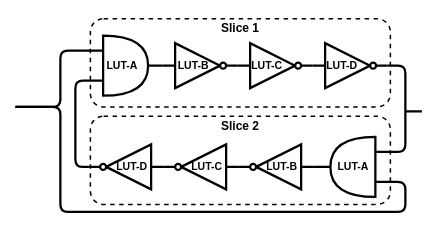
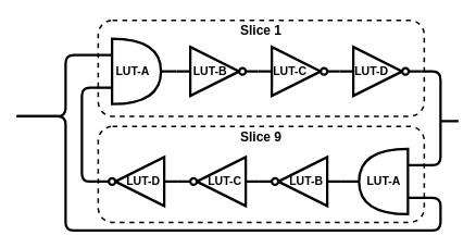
  <mxCell id="0" />
  <mxCell id="1" parent="0" />
  <mxCell id="2" value="" style="rounded=1;whiteSpace=wrap;html=1;dashed=1;labelBackgroundColor=none;strokeWidth=2;fontSize=16;fillColor=none;" vertex="1" parent="1"><mxGeometry x="120" y="24.5" width="400" height="117.5" as="geometry" /></mxCell>
  <mxCell id="3" value="" style="shape=or;whiteSpace=wrap;html=1;strokeWidth=3;" parent="1" vertex="1"><mxGeometry x="137" y="47" width="60" height="80" as="geometry" /></mxCell>
  <mxCell id="4" value="" style="verticalLabelPosition=bottom;shadow=0;dashed=0;align=center;html=1;verticalAlign=top;shape=mxgraph.electrical.logic_gates.inverter_2;strokeWidth=3;" parent="1" vertex="1"><mxGeometry x="216" y="57" width="100" height="60" as="geometry" /></mxCell>
  <mxCell id="5" style="edgeStyle=none;html=1;endArrow=none;endFill=0;strokeWidth=3;entryX=0;entryY=0.25;entryDx=0;entryDy=0;entryPerimeter=0;" parent="1" target="3" edge="1"><mxGeometry relative="1" as="geometry"><mxPoint x="20" y="142" as="sourcePoint" /><mxPoint x="559" y="227" as="targetPoint" /><Array as="points"><mxPoint x="80" y="142" /><mxPoint x="80" y="67" /></Array></mxGeometry></mxCell>
  <mxCell id="6" value="&lt;font style=&quot;font-size: 14px;&quot;&gt;LUT-A&lt;/font&gt;" style="text;strokeColor=none;fillColor=none;html=1;fontSize=14;fontStyle=1;verticalAlign=middle;align=center;" vertex="1" parent="1"><mxGeometry x="137" y="71.75" width="50" height="30.5" as="geometry" /></mxCell>
  <mxCell id="7" value="&lt;b&gt;&lt;font style=&quot;font-size: 16px;&quot;&gt;Slice 1&lt;/font&gt;&lt;/b&gt;" style="text;html=1;strokeColor=none;fillColor=none;align=center;verticalAlign=middle;whiteSpace=wrap;rounded=0;labelBackgroundColor=none;fontSize=14;" vertex="1" parent="1"><mxGeometry x="290" y="20.5" width="60" height="30" as="geometry" /></mxCell>
  <mxCell id="8" value="" style="shape=or;whiteSpace=wrap;html=1;strokeWidth=3;direction=west;" vertex="1" parent="1"><mxGeometry x="440" y="182" width="60" height="80" as="geometry" /></mxCell>
  <mxCell id="9" value="" style="verticalLabelPosition=bottom;shadow=0;dashed=0;align=center;html=1;verticalAlign=top;shape=mxgraph.electrical.logic_gates.inverter_2;strokeWidth=3;" vertex="1" parent="1"><mxGeometry x="316" y="57" width="100" height="60" as="geometry" /></mxCell>
  <mxCell id="10" value="" style="verticalLabelPosition=bottom;shadow=0;dashed=0;align=center;html=1;verticalAlign=top;shape=mxgraph.electrical.logic_gates.inverter_2;strokeWidth=3;" vertex="1" parent="1"><mxGeometry x="416" y="57" width="100" height="60" as="geometry" /></mxCell>
  <mxCell id="11" value="" style="verticalLabelPosition=bottom;shadow=0;dashed=0;align=center;html=1;verticalAlign=top;shape=mxgraph.electrical.logic_gates.inverter_2;strokeWidth=3;direction=west;" vertex="1" parent="1"><mxGeometry x="118" y="192" width="100" height="60" as="geometry" /></mxCell>
  <mxCell id="12" value="" style="verticalLabelPosition=bottom;shadow=0;dashed=0;align=center;html=1;verticalAlign=top;shape=mxgraph.electrical.logic_gates.inverter_2;strokeWidth=3;direction=west;" vertex="1" parent="1"><mxGeometry x="218" y="192" width="100" height="60" as="geometry" /></mxCell>
  <mxCell id="13" value="" style="verticalLabelPosition=bottom;shadow=0;dashed=0;align=center;html=1;verticalAlign=top;shape=mxgraph.electrical.logic_gates.inverter_2;strokeWidth=3;direction=west;" vertex="1" parent="1"><mxGeometry x="318" y="192" width="100" height="60" as="geometry" /></mxCell>
  <mxCell id="14" style="edgeStyle=none;html=1;endArrow=none;endFill=0;strokeWidth=3;entryX=1;entryY=0.5;entryDx=0;entryDy=0;entryPerimeter=0;exitX=0;exitY=0.5;exitDx=0;exitDy=0;exitPerimeter=0;" edge="1" parent="1" source="13" target="8"><mxGeometry relative="1" as="geometry"><mxPoint x="30" y="151" as="sourcePoint" /><mxPoint x="147" y="76" as="targetPoint" /><Array as="points" /></mxGeometry></mxCell>
  <mxCell id="15" value="" style="endArrow=none;html=1;fontSize=16;strokeWidth=3;exitX=1;exitY=0.5;exitDx=0;exitDy=0;exitPerimeter=0;entryX=0;entryY=0.75;entryDx=0;entryDy=0;entryPerimeter=0;" edge="1" parent="1" source="11" target="3"><mxGeometry width="50" height="50" relative="1" as="geometry"><mxPoint x="280" y="202" as="sourcePoint" /><mxPoint x="330" y="152" as="targetPoint" /><Array as="points"><mxPoint x="100" y="222" /><mxPoint x="100" y="107" /></Array></mxGeometry></mxCell>
  <mxCell id="16" value="" style="endArrow=none;html=1;fontSize=16;strokeWidth=3;exitX=0;exitY=0.75;exitDx=0;exitDy=0;exitPerimeter=0;entryX=1;entryY=0.5;entryDx=0;entryDy=0;entryPerimeter=0;" edge="1" parent="1" source="8" target="10"><mxGeometry width="50" height="50" relative="1" as="geometry"><mxPoint x="128" y="292" as="sourcePoint" /><mxPoint x="147" y="117" as="targetPoint" /><Array as="points"><mxPoint x="540" y="202" /><mxPoint x="540" y="87" /></Array></mxGeometry></mxCell>
  <mxCell id="17" style="edgeStyle=none;html=1;endArrow=none;endFill=0;strokeWidth=3;exitX=1;exitY=0.5;exitDx=0;exitDy=0;exitPerimeter=0;" edge="1" parent="1" source="3" target="4"><mxGeometry relative="1" as="geometry"><mxPoint x="310" y="182" as="sourcePoint" /><mxPoint x="332" y="182" as="targetPoint" /><Array as="points" /></mxGeometry></mxCell>
  <mxCell id="18" style="edgeStyle=none;html=1;endArrow=none;endFill=0;strokeWidth=3;entryX=0;entryY=0.25;entryDx=0;entryDy=0;entryPerimeter=0;" edge="1" parent="1" target="8"><mxGeometry relative="1" as="geometry"><mxPoint x="20" y="142" as="sourcePoint" /><mxPoint x="147" y="77" as="targetPoint" /><Array as="points"><mxPoint x="80" y="142" /><mxPoint x="80" y="282" /><mxPoint x="540" y="282" /><mxPoint x="540" y="242" /></Array></mxGeometry></mxCell>
  <mxCell id="19" style="edgeStyle=none;html=1;endArrow=none;endFill=0;strokeWidth=3;entryX=1;entryY=0.5;entryDx=0;entryDy=0;entryPerimeter=0;exitX=0;exitY=0.5;exitDx=0;exitDy=0;exitPerimeter=0;" edge="1" parent="1"><mxGeometry relative="1" as="geometry"><mxPoint x="540" y="148" as="sourcePoint" /><mxPoint x="562" y="148" as="targetPoint" /><Array as="points" /></mxGeometry></mxCell>
  <mxCell id="20" value="" style="rounded=1;whiteSpace=wrap;html=1;dashed=1;labelBackgroundColor=none;strokeWidth=2;fontSize=16;fillColor=none;" vertex="1" parent="1"><mxGeometry x="120" y="154.5" width="400" height="117.5" as="geometry" /></mxCell>
- <mxCell id="21" value="&lt;b&gt;&lt;font style=&quot;font-size: 16px;&quot;&gt;Slice 2&lt;/font&gt;&lt;/b&gt;" style="text;html=1;strokeColor=none;fillColor=none;align=center;verticalAlign=middle;whiteSpace=wrap;rounded=0;labelBackgroundColor=none;fontSize=14;" vertex="1" parent="1"><mxGeometry x="290" y="152" width="60" height="30" as="geometry" /></mxCell>
+ <mxCell id="21" value="&lt;b&gt;&lt;font style=&quot;font-size: 16px;&quot;&gt;Slice 9&lt;/font&gt;&lt;/b&gt;" style="text;html=1;strokeColor=none;fillColor=none;align=center;verticalAlign=middle;whiteSpace=wrap;rounded=0;labelBackgroundColor=none;fontSize=14;" vertex="1" parent="1"><mxGeometry x="290" y="152" width="60" height="30" as="geometry" /></mxCell>
  <mxCell id="22" value="&lt;font style=&quot;font-size: 14px;&quot;&gt;LUT-A&lt;/font&gt;" style="text;strokeColor=none;fillColor=none;html=1;fontSize=14;fontStyle=1;verticalAlign=middle;align=center;" vertex="1" parent="1"><mxGeometry x="445" y="206.75" width="50" height="30.5" as="geometry" /></mxCell>
  <mxCell id="23" value="&lt;font style=&quot;font-size: 14px;&quot;&gt;LUT-B&lt;/font&gt;" style="text;strokeColor=none;fillColor=none;html=1;fontSize=14;fontStyle=1;verticalAlign=middle;align=center;" vertex="1" parent="1"><mxGeometry x="232" y="71.75" width="50" height="30.5" as="geometry" /></mxCell>
  <mxCell id="24" value="&lt;font style=&quot;font-size: 14px;&quot;&gt;LUT-B&lt;/font&gt;" style="text;strokeColor=none;fillColor=none;html=1;fontSize=14;fontStyle=1;verticalAlign=middle;align=center;" vertex="1" parent="1"><mxGeometry x="350" y="206.75" width="50" height="30.5" as="geometry" /></mxCell>
  <mxCell id="25" value="&lt;font style=&quot;font-size: 14px;&quot;&gt;LUT-C&lt;/font&gt;" style="text;strokeColor=none;fillColor=none;html=1;fontSize=14;fontStyle=1;verticalAlign=middle;align=center;" vertex="1" parent="1"><mxGeometry x="250" y="206.75" width="50" height="30.5" as="geometry" /></mxCell>
  <mxCell id="26" value="&lt;font style=&quot;font-size: 14px;&quot;&gt;LUT-C&lt;/font&gt;" style="text;strokeColor=none;fillColor=none;html=1;fontSize=14;fontStyle=1;verticalAlign=middle;align=center;" vertex="1" parent="1"><mxGeometry x="330" y="71.75" width="50" height="30.5" as="geometry" /></mxCell>
  <mxCell id="27" value="&lt;font style=&quot;font-size: 14px;&quot;&gt;LUT-D&lt;/font&gt;" style="text;strokeColor=none;fillColor=none;html=1;fontSize=14;fontStyle=1;verticalAlign=middle;align=center;" vertex="1" parent="1"><mxGeometry x="430" y="71.75" width="50" height="30.5" as="geometry" /></mxCell>
  <mxCell id="28" value="&lt;font style=&quot;font-size: 14px;&quot;&gt;LUT-D&lt;/font&gt;" style="text;strokeColor=none;fillColor=none;html=1;fontSize=14;fontStyle=1;verticalAlign=middle;align=center;" vertex="1" parent="1"><mxGeometry x="150" y="206.75" width="50" height="30.5" as="geometry" /></mxCell>
